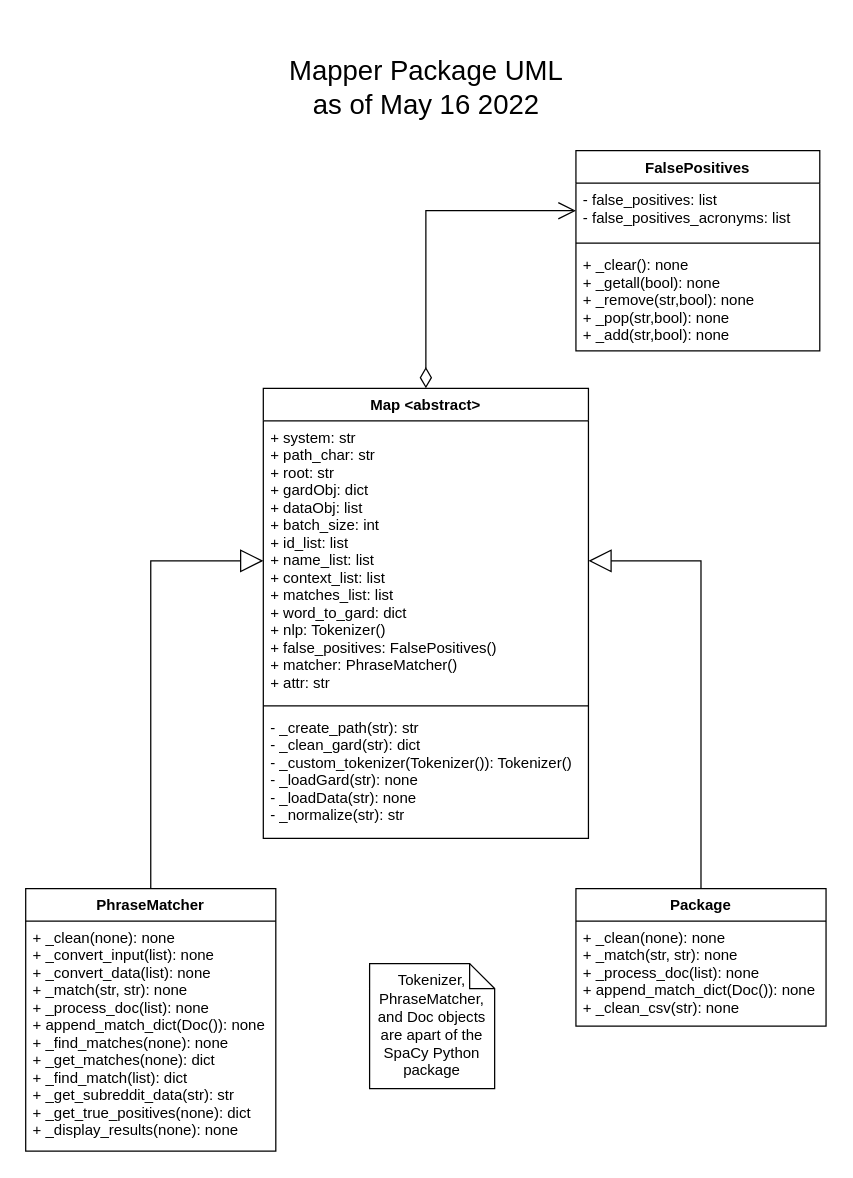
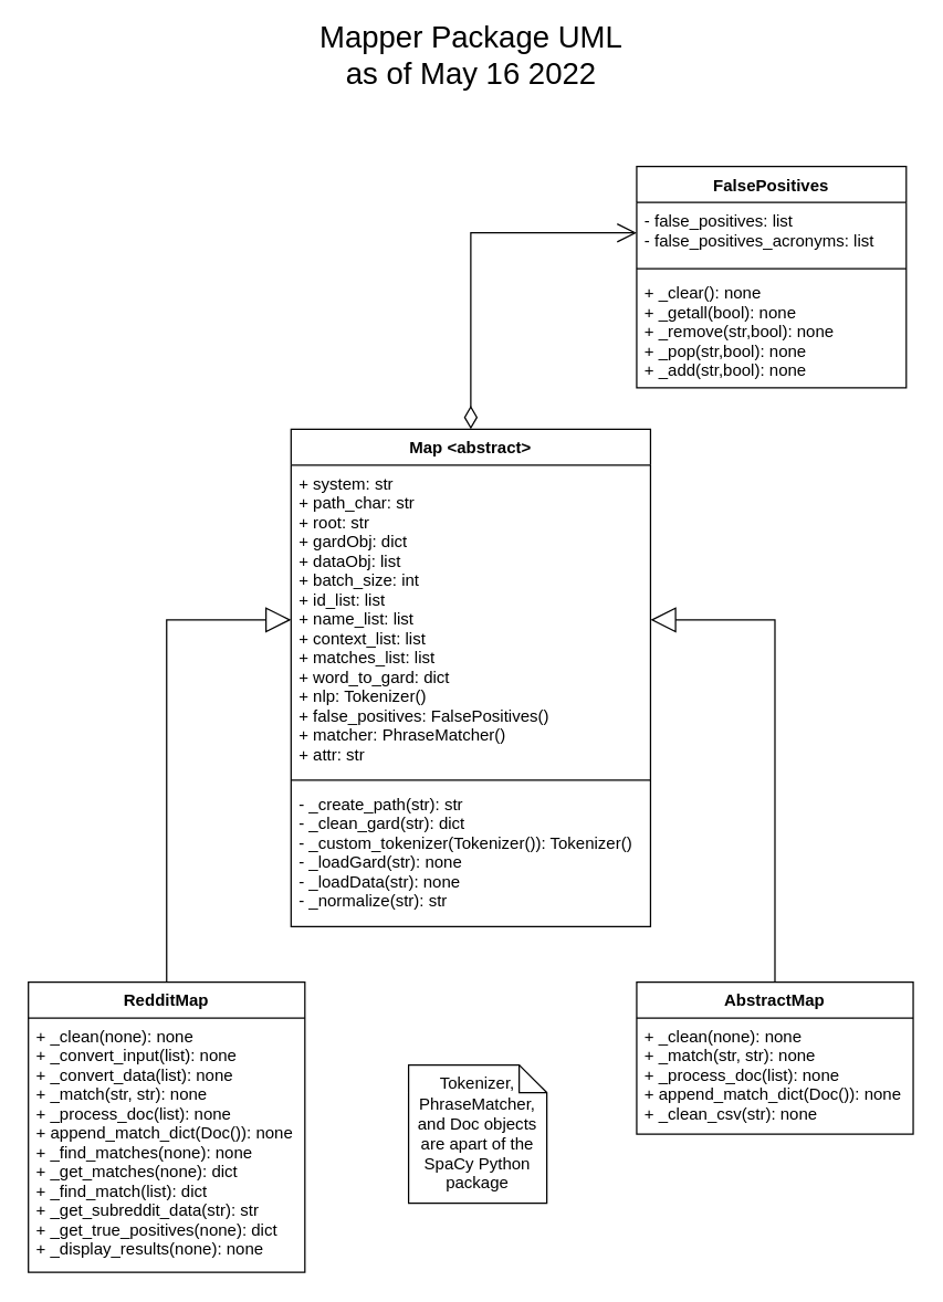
  <mxCell id="0" />
  <mxCell id="1" parent="0" />
  <mxCell id="2" value="Map &lt;abstract&gt;" style="swimlane;fontStyle=1;align=center;verticalAlign=top;childLayout=stackLayout;horizontal=1;startSize=26;horizontalStack=0;resizeParent=1;resizeParentMax=0;resizeLast=0;collapsible=1;marginBottom=0;" parent="1" vertex="1"><mxGeometry x="210" y="310" width="260" height="360" as="geometry" /></mxCell>
  <mxCell id="3" value="+ system: str&#10;+ path_char: str&#10;+ root: str&#10;+ gardObj: dict&#10;+ dataObj: list&#10;+ batch_size: int&#10;+ id_list: list&#10;+ name_list: list&#10;+ context_list: list&#10;+ matches_list: list&#10;+ word_to_gard: dict&#10;+ nlp: Tokenizer()&#10;+ false_positives: FalsePositives()&#10;+ matcher: PhraseMatcher()&#10;+ attr: str&#10;&#10;" style="text;strokeColor=none;fillColor=none;align=left;verticalAlign=top;spacingLeft=4;spacingRight=4;overflow=hidden;rotatable=0;points=[[0,0.5],[1,0.5]];portConstraint=eastwest;" parent="2" vertex="1"><mxGeometry y="26" width="260" height="224" as="geometry" /></mxCell>
  <mxCell id="4" value="" style="line;strokeWidth=1;fillColor=none;align=left;verticalAlign=middle;spacingTop=-1;spacingLeft=3;spacingRight=3;rotatable=0;labelPosition=right;points=[];portConstraint=eastwest;" parent="2" vertex="1"><mxGeometry y="250" width="260" height="8" as="geometry" /></mxCell>
  <mxCell id="5" value="- _create_path(str): str&#10;- _clean_gard(str): dict&#10;- _custom_tokenizer(Tokenizer()): Tokenizer()&#10;- _loadGard(str): none&#10;- _loadData(str): none&#10;- _normalize(str): str &#10;" style="text;strokeColor=none;fillColor=none;align=left;verticalAlign=top;spacingLeft=4;spacingRight=4;overflow=hidden;rotatable=0;points=[[0,0.5],[1,0.5]];portConstraint=eastwest;" parent="2" vertex="1"><mxGeometry y="258" width="260" height="102" as="geometry" /></mxCell>
  <mxCell id="6" value="" style="endArrow=block;endSize=16;endFill=0;html=1;rounded=0;exitX=0.5;exitY=0;exitDx=0;exitDy=0;entryX=1;entryY=0.5;entryDx=0;entryDy=0;" parent="1" source="10" target="3" edge="1"><mxGeometry x="0.824" y="-70" width="160" relative="1" as="geometry"><mxPoint x="560" y="710" as="sourcePoint" /><mxPoint x="560" y="370" as="targetPoint" /><Array as="points"><mxPoint x="560" y="448" /></Array><mxPoint as="offset" /></mxGeometry></mxCell>
  <mxCell id="7" value="" style="endArrow=block;endSize=16;endFill=0;html=1;rounded=0;exitX=0.5;exitY=0;exitDx=0;exitDy=0;entryX=0;entryY=0.5;entryDx=0;entryDy=0;" parent="1" source="8" target="3" edge="1"><mxGeometry x="0.824" y="-70" width="160" relative="1" as="geometry"><mxPoint x="120" y="710" as="sourcePoint" /><mxPoint x="485" y="483" as="targetPoint" /><Array as="points"><mxPoint x="120" y="448" /></Array><mxPoint as="offset" /></mxGeometry></mxCell>
- <mxCell id="8" value="PhraseMatcher" style="swimlane;fontStyle=1;childLayout=stackLayout;horizontal=1;startSize=26;fillColor=none;horizontalStack=0;resizeParent=1;resizeParentMax=0;resizeLast=0;collapsible=1;marginBottom=0;" parent="1" vertex="1"><mxGeometry x="20" y="710" width="200" height="210" as="geometry" /></mxCell>
+ <mxCell id="8" value="RedditMap" style="swimlane;fontStyle=1;childLayout=stackLayout;horizontal=1;startSize=26;fillColor=none;horizontalStack=0;resizeParent=1;resizeParentMax=0;resizeLast=0;collapsible=1;marginBottom=0;" parent="1" vertex="1"><mxGeometry x="20" y="710" width="200" height="210" as="geometry" /></mxCell>
  <mxCell id="9" value="+ _clean(none): none&#10;+ _convert_input(list): none&#10;+ _convert_data(list): none&#10;+ _match(str, str): none&#10;+ _process_doc(list): none&#10;+ append_match_dict(Doc()): none&#10;+ _find_matches(none): none&#10;+ _get_matches(none): dict&#10;+ _find_match(list): dict&#10;+ _get_subreddit_data(str): str&#10;+ _get_true_positives(none): dict&#10;+ _display_results(none): none" style="text;strokeColor=none;fillColor=none;align=left;verticalAlign=top;spacingLeft=4;spacingRight=4;overflow=hidden;rotatable=0;points=[[0,0.5],[1,0.5]];portConstraint=eastwest;" parent="8" vertex="1"><mxGeometry y="26" width="200" height="184" as="geometry" /></mxCell>
- <mxCell id="10" value="Package" style="swimlane;fontStyle=1;childLayout=stackLayout;horizontal=1;startSize=26;fillColor=none;horizontalStack=0;resizeParent=1;resizeParentMax=0;resizeLast=0;collapsible=1;marginBottom=0;" parent="1" vertex="1"><mxGeometry x="460" y="710" width="200" height="110" as="geometry" /></mxCell>
+ <mxCell id="10" value="AbstractMap" style="swimlane;fontStyle=1;childLayout=stackLayout;horizontal=1;startSize=26;fillColor=none;horizontalStack=0;resizeParent=1;resizeParentMax=0;resizeLast=0;collapsible=1;marginBottom=0;" parent="1" vertex="1"><mxGeometry x="460" y="710" width="200" height="110" as="geometry" /></mxCell>
  <mxCell id="11" value="+ _clean(none): none&#10;+ _match(str, str): none&#10;+ _process_doc(list): none&#10;+ append_match_dict(Doc()): none&#10;+ _clean_csv(str): none&#10;&#10;" style="text;strokeColor=none;fillColor=none;align=left;verticalAlign=top;spacingLeft=4;spacingRight=4;overflow=hidden;rotatable=0;points=[[0,0.5],[1,0.5]];portConstraint=eastwest;" parent="10" vertex="1"><mxGeometry y="26" width="200" height="84" as="geometry" /></mxCell>
  <mxCell id="12" value="Tokenizer, PhraseMatcher, and Doc objects are apart of the SpaCy Python package" style="shape=note;size=20;whiteSpace=wrap;html=1;" parent="1" vertex="1"><mxGeometry x="295" y="770" width="100" height="100" as="geometry" /></mxCell>
- <mxCell id="13" value="&lt;font style=&quot;font-size: 22px;&quot;&gt;Mapper Package UML&lt;br&gt;as of May 16 2022&lt;/font&gt;" style="text;html=1;align=center;verticalAlign=middle;resizable=0;points=[];autosize=1;strokeColor=none;fillColor=none;" parent="1" vertex="1"><mxGeometry x="225" y="50" width="230" height="40" as="geometry" /></mxCell>
+ <mxCell id="13" value="&lt;font style=&quot;font-size: 22px;&quot;&gt;Mapper Package UML&lt;br&gt;as of May 16 2022&lt;/font&gt;" style="text;html=1;align=center;verticalAlign=middle;resizable=0;points=[];autosize=1;strokeColor=none;fillColor=none;" parent="1" vertex="1"><mxGeometry x="225" y="20" width="230" height="40" as="geometry" /></mxCell>
  <mxCell id="14" value="" style="endArrow=open;html=1;endSize=12;startArrow=diamondThin;startSize=14;startFill=0;edgeStyle=orthogonalEdgeStyle;align=left;verticalAlign=bottom;rounded=0;exitX=0.5;exitY=0;exitDx=0;exitDy=0;entryX=0;entryY=0.5;entryDx=0;entryDy=0;" edge="1" parent="1" source="2" target="16"><mxGeometry x="-0.876" y="-40" relative="1" as="geometry"><mxPoint x="285" y="410" as="sourcePoint" /><mxPoint x="455" y="288" as="targetPoint" /><mxPoint as="offset" /></mxGeometry></mxCell>
  <mxCell id="15" value="FalsePositives" style="swimlane;fontStyle=1;align=center;verticalAlign=top;childLayout=stackLayout;horizontal=1;startSize=26;horizontalStack=0;resizeParent=1;resizeParentMax=0;resizeLast=0;collapsible=1;marginBottom=0;" vertex="1" parent="1"><mxGeometry x="460" y="120" width="195" height="160" as="geometry" /></mxCell>
  <mxCell id="16" value="- false_positives: list&#10;- false_positives_acronyms: list&#10;" style="text;strokeColor=none;fillColor=none;align=left;verticalAlign=top;spacingLeft=4;spacingRight=4;overflow=hidden;rotatable=0;points=[[0,0.5],[1,0.5]];portConstraint=eastwest;" vertex="1" parent="15"><mxGeometry y="26" width="195" height="44" as="geometry" /></mxCell>
  <mxCell id="17" value="" style="line;strokeWidth=1;fillColor=none;align=left;verticalAlign=middle;spacingTop=-1;spacingLeft=3;spacingRight=3;rotatable=0;labelPosition=right;points=[];portConstraint=eastwest;" vertex="1" parent="15"><mxGeometry y="70" width="195" height="8" as="geometry" /></mxCell>
  <mxCell id="18" value="+ _clear(): none&#10;+ _getall(bool): none&#10;+ _remove(str,bool): none&#10;+ _pop(str,bool): none&#10;+ _add(str,bool): none" style="text;strokeColor=none;fillColor=none;align=left;verticalAlign=top;spacingLeft=4;spacingRight=4;overflow=hidden;rotatable=0;points=[[0,0.5],[1,0.5]];portConstraint=eastwest;" vertex="1" parent="15"><mxGeometry y="78" width="195" height="82" as="geometry" /></mxCell>
